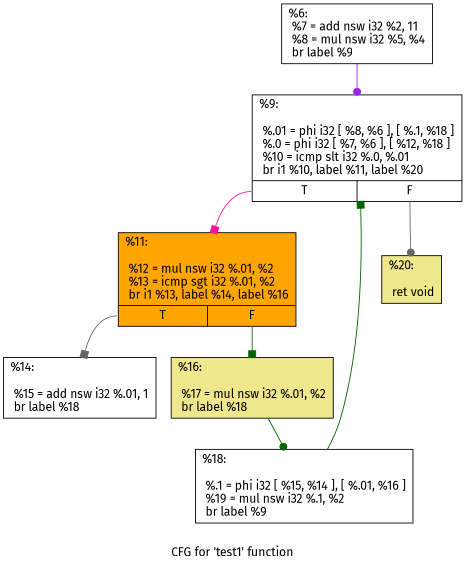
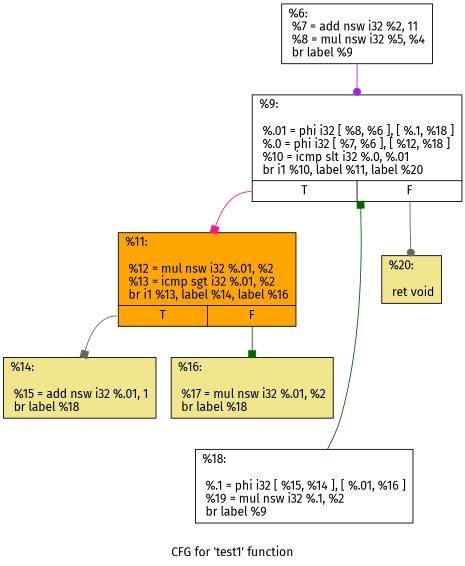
  digraph {
    fontname="Fira Sans"
    label="CFG for 'test1' function"
    node [fillcolor=white fontname="Fira Sans" shape=record style=filled]
    edge [arrowhead=box color=darkgreen fontname="Fira Sans"]
    n1 [label="{%6:\l  %7 = add nsw i32 %2, 11\l  %8 = mul nsw i32 %5, %4\l  br label %9\l}"]
    n2 [label="{%9:\l\l  %.01 = phi i32 [ %8, %6 ], [ %.1, %18 ]\l  %.0 = phi i32 [ %7, %6 ], [ %12, %18 ]\l  %10 = icmp slt i32 %.0, %.01\l  br i1 %10, label %11, label %20\l|{<s0>T|<s1>F}}"]
    n3 [fillcolor=orange label="{%11:\l\l  %12 = mul nsw i32 %.01, %2\l  %13 = icmp sgt i32 %.01, %2\l  br i1 %13, label %14, label %16\l|{<s0>T|<s1>F}}"]
    n4 [fillcolor=khaki label="{%20:\l\l  ret void\l}"]
-   n5 [label="{%14:\l\l  %15 = add nsw i32 %.01, 1\l  br label %18\l}"]
+   n5 [fillcolor=khaki label="{%14:\l\l  %15 = add nsw i32 %.01, 1\l  br label %18\l}"]
    n6 [fillcolor=khaki label="{%16:\l\l  %17 = mul nsw i32 %.01, %2\l  br label %18\l}"]
    n7 [label="{%18:\l\l  %.1 = phi i32 [ %15, %14 ], [ %.01, %16 ]\l  %19 = mul nsw i32 %.1, %2\l  br label %9\l}"]
    n1 -> n2 [arrowhead=dot color=purple]
    n2 -> n3 [color=deeppink tailport=s0]
    n2 -> n4 [arrowhead=dot color=gray40 tailport=s1]
    n3 -> n5 [color=gray40 tailport=s0]
    n3 -> n6 [tailport=s1]
-   n6 -> n7 [arrowhead=dot]
    n7 -> n2
  }
